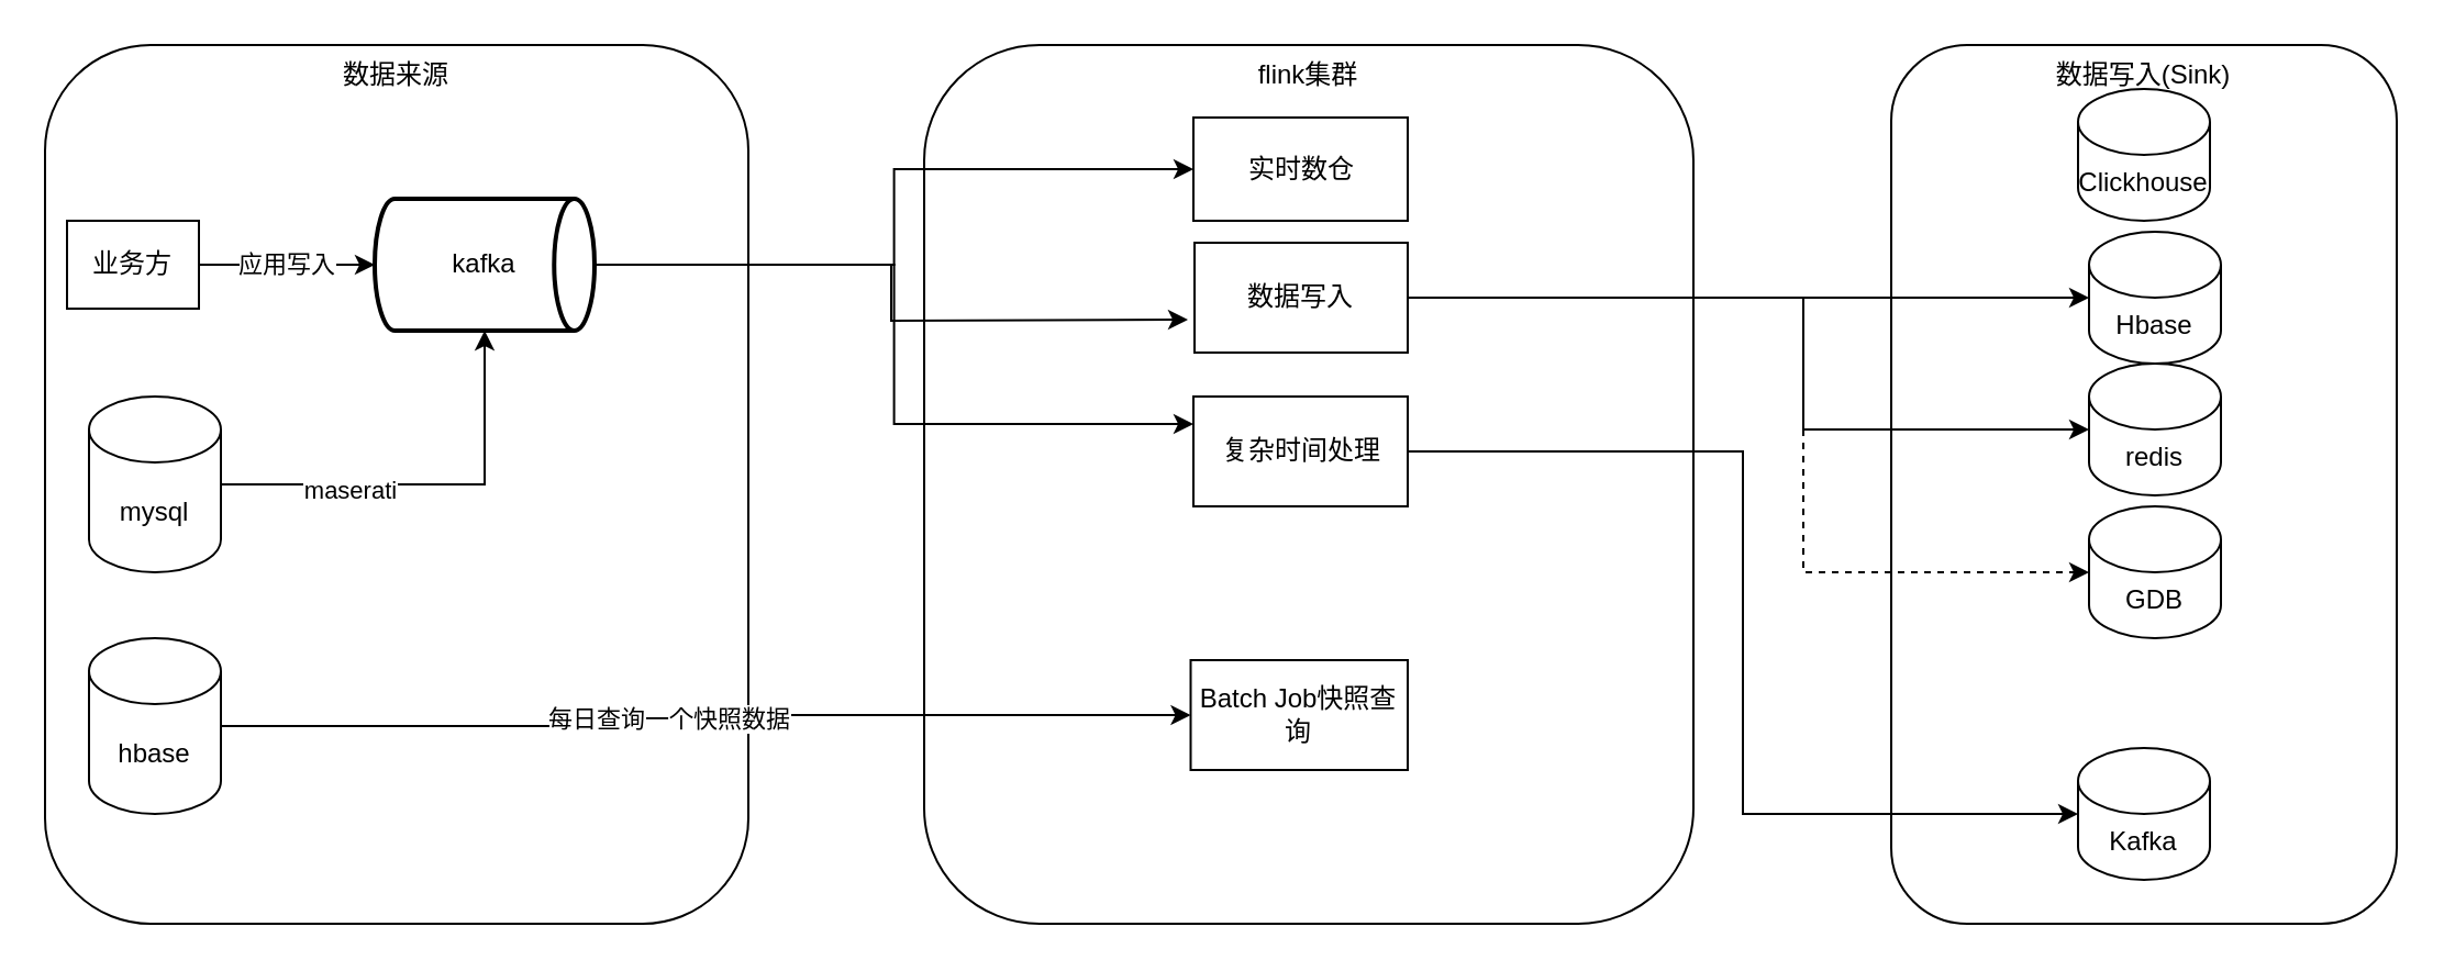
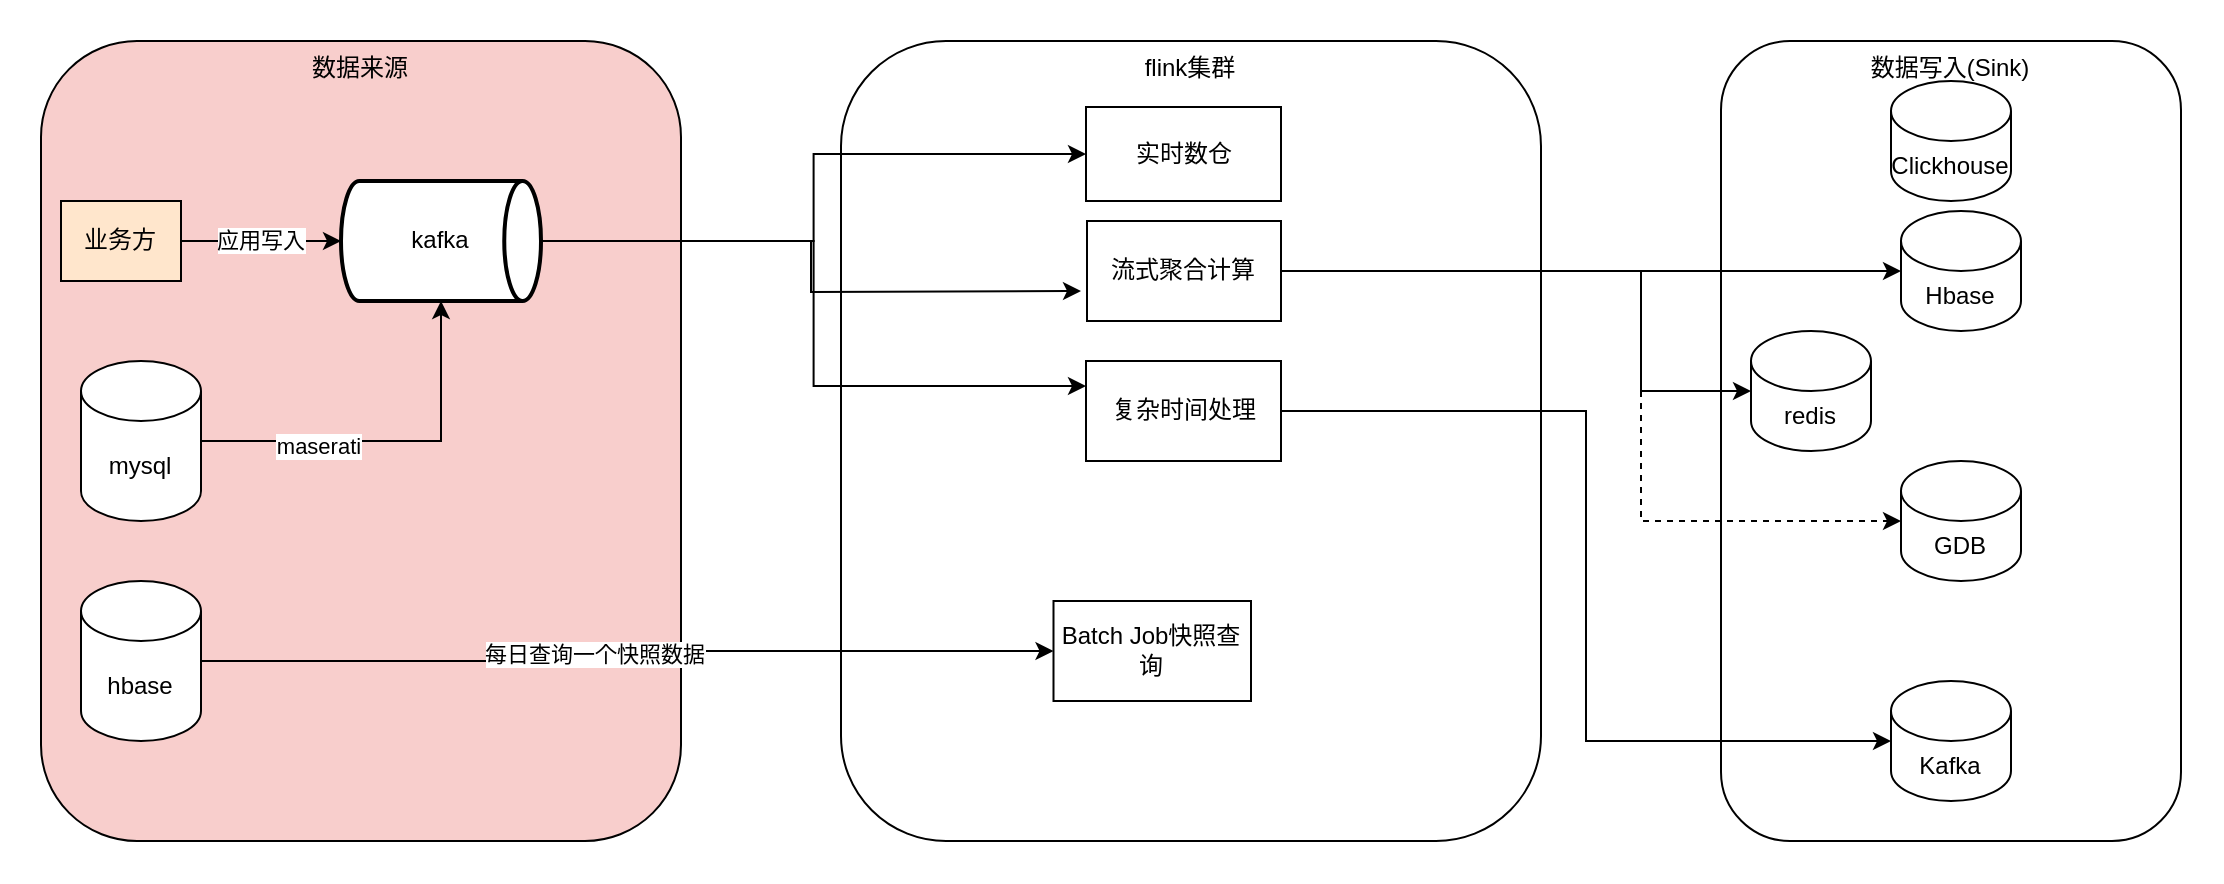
  <mxCell id="0" />
  <mxCell id="1" parent="0" />
  <mxCell id="2" value="flink集群" style="rounded=1;whiteSpace=wrap;html=1;verticalAlign=top;" vertex="1" parent="1"><mxGeometry x="420" y="20" width="350" height="400" as="geometry" /></mxCell>
- <mxCell id="3" value="Batch Job快照查询" style="rounded=0;whiteSpace=wrap;html=1;" vertex="1" parent="1"><mxGeometry x="541.25" y="300" width="98.75" height="50" as="geometry" /></mxCell>
- <mxCell id="4" value="数据来源" style="rounded=1;whiteSpace=wrap;html=1;verticalAlign=top;" vertex="1" parent="1"><mxGeometry x="20" y="20" width="320" height="400" as="geometry" /></mxCell>
+ <mxCell id="3" value="Batch Job快照查询" style="rounded=0;whiteSpace=wrap;html=1;" vertex="1" parent="1"><mxGeometry x="526.25" y="300" width="98.75" height="50" as="geometry" /></mxCell>
+ <mxCell id="4" value="数据来源" style="rounded=1;whiteSpace=wrap;html=1;verticalAlign=top;fillColor=#f8cecc;" vertex="1" parent="1"><mxGeometry x="20" y="20" width="320" height="400" as="geometry" /></mxCell>
  <mxCell id="5" style="edgeStyle=orthogonalEdgeStyle;rounded=0;orthogonalLoop=1;jettySize=auto;html=1;" edge="1" parent="1" source="7" target="14"><mxGeometry relative="1" as="geometry" /></mxCell>
  <mxCell id="6" value="maserati" style="edgeLabel;html=1;align=center;verticalAlign=middle;resizable=0;points=[];" vertex="1" connectable="0" parent="5"><mxGeometry x="-0.39" y="-2" relative="1" as="geometry"><mxPoint as="offset" /></mxGeometry></mxCell>
  <mxCell id="7" value="mysql" style="shape=cylinder3;whiteSpace=wrap;html=1;boundedLbl=1;backgroundOutline=1;size=15;" vertex="1" parent="1"><mxGeometry x="40" y="180" width="60" height="80" as="geometry" /></mxCell>
  <mxCell id="8" style="edgeStyle=orthogonalEdgeStyle;rounded=0;orthogonalLoop=1;jettySize=auto;html=1;" edge="1" parent="1" source="10" target="3"><mxGeometry relative="1" as="geometry" /></mxCell>
  <mxCell id="9" value="每日查询一个快照数据" style="edgeLabel;html=1;align=center;verticalAlign=middle;resizable=0;points=[];" vertex="1" connectable="0" parent="8"><mxGeometry x="-0.092" y="4" relative="1" as="geometry"><mxPoint as="offset" /></mxGeometry></mxCell>
  <mxCell id="10" value="hbase" style="shape=cylinder3;whiteSpace=wrap;html=1;boundedLbl=1;backgroundOutline=1;size=15;" vertex="1" parent="1"><mxGeometry x="40" y="290" width="60" height="80" as="geometry" /></mxCell>
  <mxCell id="11" style="edgeStyle=orthogonalEdgeStyle;rounded=0;orthogonalLoop=1;jettySize=auto;html=1;entryX=0;entryY=0.5;entryDx=0;entryDy=0;" edge="1" parent="1" source="14" target="23"><mxGeometry relative="1" as="geometry" /></mxCell>
  <mxCell id="12" style="edgeStyle=orthogonalEdgeStyle;rounded=0;orthogonalLoop=1;jettySize=auto;html=1;" edge="1" parent="1" source="14"><mxGeometry relative="1" as="geometry"><mxPoint x="540" y="145" as="targetPoint" /></mxGeometry></mxCell>
  <mxCell id="13" style="edgeStyle=orthogonalEdgeStyle;rounded=0;orthogonalLoop=1;jettySize=auto;html=1;entryX=0;entryY=0.25;entryDx=0;entryDy=0;" edge="1" parent="1" source="14" target="21"><mxGeometry relative="1" as="geometry" /></mxCell>
  <mxCell id="14" value="kafka" style="strokeWidth=2;html=1;shape=mxgraph.flowchart.direct_data;whiteSpace=wrap;" vertex="1" parent="1"><mxGeometry x="170" y="90" width="100" height="60" as="geometry" /></mxCell>
  <mxCell id="15" value="应用写入" style="edgeStyle=orthogonalEdgeStyle;rounded=0;orthogonalLoop=1;jettySize=auto;html=1;" edge="1" parent="1" source="16" target="14"><mxGeometry relative="1" as="geometry" /></mxCell>
- <mxCell id="16" value="业务方" style="rounded=0;whiteSpace=wrap;html=1;" vertex="1" parent="1"><mxGeometry x="30" y="100" width="60" height="40" as="geometry" /></mxCell>
+ <mxCell id="16" value="业务方" style="rounded=0;whiteSpace=wrap;html=1;fillColor=#ffe6cc;" vertex="1" parent="1"><mxGeometry x="30" y="100" width="60" height="40" as="geometry" /></mxCell>
  <mxCell id="17" value="数据写入(Sink)" style="rounded=1;whiteSpace=wrap;html=1;verticalAlign=top;" vertex="1" parent="1"><mxGeometry x="860" y="20" width="230" height="400" as="geometry" /></mxCell>
  <mxCell id="18" value="Clickhouse" style="shape=cylinder3;whiteSpace=wrap;html=1;boundedLbl=1;backgroundOutline=1;size=15;" vertex="1" parent="1"><mxGeometry x="945" y="40" width="60" height="60" as="geometry" /></mxCell>
  <mxCell id="19" value="Kafka" style="shape=cylinder3;whiteSpace=wrap;html=1;boundedLbl=1;backgroundOutline=1;size=15;" vertex="1" parent="1"><mxGeometry x="945" y="340" width="60" height="60" as="geometry" /></mxCell>
  <mxCell id="20" style="edgeStyle=orthogonalEdgeStyle;rounded=0;orthogonalLoop=1;jettySize=auto;html=1;entryX=0;entryY=0.5;entryDx=0;entryDy=0;entryPerimeter=0;" edge="1" parent="1" source="21" target="19"><mxGeometry relative="1" as="geometry" /></mxCell>
  <mxCell id="21" value="复杂时间处理" style="rounded=0;whiteSpace=wrap;html=1;" vertex="1" parent="1"><mxGeometry x="542.5" y="180" width="97.5" height="50" as="geometry" /></mxCell>
  <mxCell id="22" value="" style="endArrow=classic;html=1;rounded=0;entryX=0;entryY=0.5;entryDx=0;entryDy=0;entryPerimeter=0;" edge="1" parent="1" target="23"><mxGeometry width="50" height="50" relative="1" as="geometry"><mxPoint x="600" y="90" as="sourcePoint" /><mxPoint x="945" y="80" as="targetPoint" /></mxGeometry></mxCell>
  <mxCell id="23" value="实时数仓" style="rounded=0;whiteSpace=wrap;html=1;" vertex="1" parent="1"><mxGeometry x="542.5" y="53" width="97.5" height="47" as="geometry" /></mxCell>
  <mxCell id="24" style="edgeStyle=orthogonalEdgeStyle;rounded=0;orthogonalLoop=1;jettySize=auto;html=1;" edge="1" parent="1" source="27" target="28"><mxGeometry relative="1" as="geometry" /></mxCell>
  <mxCell id="25" style="edgeStyle=orthogonalEdgeStyle;rounded=0;orthogonalLoop=1;jettySize=auto;html=1;entryX=0;entryY=0.5;entryDx=0;entryDy=0;entryPerimeter=0;" edge="1" parent="1" source="27" target="29"><mxGeometry relative="1" as="geometry"><Array as="points"><mxPoint x="820" y="135" /><mxPoint x="820" y="195" /></Array></mxGeometry></mxCell>
  <mxCell id="26" style="edgeStyle=orthogonalEdgeStyle;rounded=0;orthogonalLoop=1;jettySize=auto;html=1;entryX=0;entryY=0.5;entryDx=0;entryDy=0;entryPerimeter=0;dashed=1;" edge="1" parent="1" source="27" target="30"><mxGeometry relative="1" as="geometry"><Array as="points"><mxPoint x="820" y="135" /><mxPoint x="820" y="260" /></Array></mxGeometry></mxCell>
- <mxCell id="27" value="数据写入" style="rounded=0;whiteSpace=wrap;html=1;" vertex="1" parent="1"><mxGeometry x="543" y="110" width="97" height="50" as="geometry" /></mxCell>
+ <mxCell id="27" value="流式聚合计算" style="rounded=0;whiteSpace=wrap;html=1;" vertex="1" parent="1"><mxGeometry x="543" y="110" width="97" height="50" as="geometry" /></mxCell>
  <mxCell id="28" value="Hbase" style="shape=cylinder3;whiteSpace=wrap;html=1;boundedLbl=1;backgroundOutline=1;size=15;" vertex="1" parent="1"><mxGeometry x="950" y="105" width="60" height="60" as="geometry" /></mxCell>
- <mxCell id="29" value="redis" style="shape=cylinder3;whiteSpace=wrap;html=1;boundedLbl=1;backgroundOutline=1;size=15;" vertex="1" parent="1"><mxGeometry x="950" y="165" width="60" height="60" as="geometry" /></mxCell>
+ <mxCell id="29" value="redis" style="shape=cylinder3;whiteSpace=wrap;html=1;boundedLbl=1;backgroundOutline=1;size=15;" vertex="1" parent="1"><mxGeometry x="875" y="165" width="60" height="60" as="geometry" /></mxCell>
  <mxCell id="30" value="GDB" style="shape=cylinder3;whiteSpace=wrap;html=1;boundedLbl=1;backgroundOutline=1;size=15;" vertex="1" parent="1"><mxGeometry x="950" y="230" width="60" height="60" as="geometry" /></mxCell>
